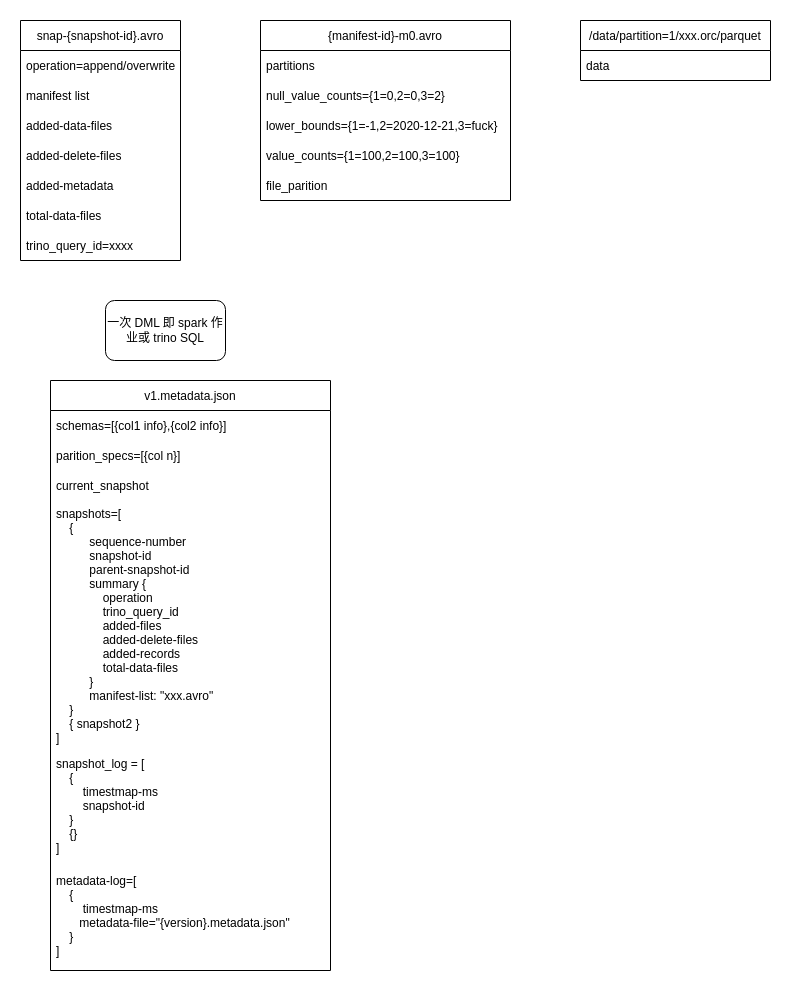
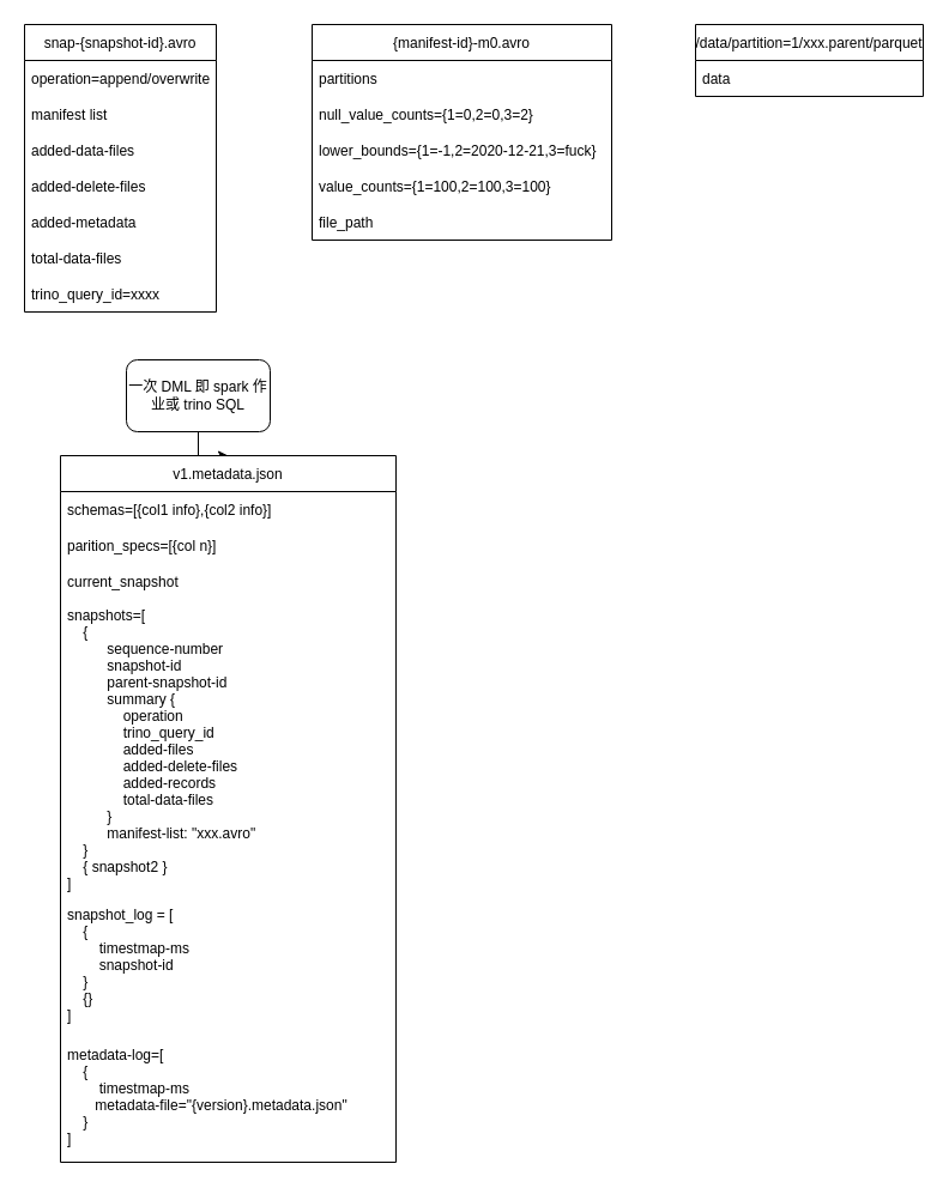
  <mxCell id="0" />
  <mxCell id="1" parent="0" />
+ <mxCell id="2" style="edgeStyle=orthogonalEdgeStyle;rounded=0;orthogonalLoop=1;jettySize=auto;html=1;entryX=0.5;entryY=0;entryDx=0;entryDy=0;" edge="1" parent="1" source="3" target="20"><mxGeometry relative="1" as="geometry" /></mxCell>
  <mxCell id="3" value="一次 DML 即 spark 作业或 trino SQL" style="rounded=1;whiteSpace=wrap;html=1;" vertex="1" parent="1"><mxGeometry x="105" y="300" width="120" height="60" as="geometry" /></mxCell>
  <mxCell id="4" value="snap-{snapshot-id}.avro" style="swimlane;fontStyle=0;childLayout=stackLayout;horizontal=1;startSize=30;horizontalStack=0;resizeParent=1;resizeParentMax=0;resizeLast=0;collapsible=1;marginBottom=0;" vertex="1" parent="1"><mxGeometry x="20" y="20" width="160" height="240" as="geometry" /></mxCell>
  <mxCell id="5" value="operation=append/overwrite" style="text;strokeColor=none;fillColor=none;align=left;verticalAlign=middle;spacingLeft=4;spacingRight=4;overflow=hidden;points=[[0,0.5],[1,0.5]];portConstraint=eastwest;rotatable=0;" vertex="1" parent="4"><mxGeometry y="30" width="160" height="30" as="geometry" /></mxCell>
  <mxCell id="6" value="manifest list" style="text;strokeColor=none;fillColor=none;align=left;verticalAlign=middle;spacingLeft=4;spacingRight=4;overflow=hidden;points=[[0,0.5],[1,0.5]];portConstraint=eastwest;rotatable=0;" vertex="1" parent="4"><mxGeometry y="60" width="160" height="30" as="geometry" /></mxCell>
  <mxCell id="7" value="added-data-files" style="text;strokeColor=none;fillColor=none;align=left;verticalAlign=middle;spacingLeft=4;spacingRight=4;overflow=hidden;points=[[0,0.5],[1,0.5]];portConstraint=eastwest;rotatable=0;" vertex="1" parent="4"><mxGeometry y="90" width="160" height="30" as="geometry" /></mxCell>
  <mxCell id="8" value="added-delete-files" style="text;strokeColor=none;fillColor=none;align=left;verticalAlign=middle;spacingLeft=4;spacingRight=4;overflow=hidden;points=[[0,0.5],[1,0.5]];portConstraint=eastwest;rotatable=0;" vertex="1" parent="4"><mxGeometry y="120" width="160" height="30" as="geometry" /></mxCell>
  <mxCell id="9" value="added-metadata" style="text;strokeColor=none;fillColor=none;align=left;verticalAlign=middle;spacingLeft=4;spacingRight=4;overflow=hidden;points=[[0,0.5],[1,0.5]];portConstraint=eastwest;rotatable=0;" vertex="1" parent="4"><mxGeometry y="150" width="160" height="30" as="geometry" /></mxCell>
  <mxCell id="10" value="total-data-files" style="text;strokeColor=none;fillColor=none;align=left;verticalAlign=middle;spacingLeft=4;spacingRight=4;overflow=hidden;points=[[0,0.5],[1,0.5]];portConstraint=eastwest;rotatable=0;" vertex="1" parent="4"><mxGeometry y="180" width="160" height="30" as="geometry" /></mxCell>
  <mxCell id="11" value="trino_query_id=xxxx" style="text;strokeColor=none;fillColor=none;align=left;verticalAlign=middle;spacingLeft=4;spacingRight=4;overflow=hidden;points=[[0,0.5],[1,0.5]];portConstraint=eastwest;rotatable=0;" vertex="1" parent="4"><mxGeometry y="210" width="160" height="30" as="geometry" /></mxCell>
  <mxCell id="12" value="{manifest-id}-m0.avro" style="swimlane;fontStyle=0;childLayout=stackLayout;horizontal=1;startSize=30;horizontalStack=0;resizeParent=1;resizeParentMax=0;resizeLast=0;collapsible=1;marginBottom=0;" vertex="1" parent="1"><mxGeometry x="260" y="20" width="250" height="180" as="geometry" /></mxCell>
  <mxCell id="13" value="partitions" style="text;strokeColor=none;fillColor=none;align=left;verticalAlign=middle;spacingLeft=4;spacingRight=4;overflow=hidden;points=[[0,0.5],[1,0.5]];portConstraint=eastwest;rotatable=0;" vertex="1" parent="12"><mxGeometry y="30" width="250" height="30" as="geometry" /></mxCell>
  <mxCell id="14" value="null_value_counts={1=0,2=0,3=2}" style="text;strokeColor=none;fillColor=none;align=left;verticalAlign=middle;spacingLeft=4;spacingRight=4;overflow=hidden;points=[[0,0.5],[1,0.5]];portConstraint=eastwest;rotatable=0;" vertex="1" parent="12"><mxGeometry y="60" width="250" height="30" as="geometry" /></mxCell>
  <mxCell id="15" value="lower_bounds={1=-1,2=2020-12-21,3=fuck}" style="text;strokeColor=none;fillColor=none;align=left;verticalAlign=middle;spacingLeft=4;spacingRight=4;overflow=hidden;points=[[0,0.5],[1,0.5]];portConstraint=eastwest;rotatable=0;" vertex="1" parent="12"><mxGeometry y="90" width="250" height="30" as="geometry" /></mxCell>
  <mxCell id="16" value="value_counts={1=100,2=100,3=100}" style="text;strokeColor=none;fillColor=none;align=left;verticalAlign=middle;spacingLeft=4;spacingRight=4;overflow=hidden;points=[[0,0.5],[1,0.5]];portConstraint=eastwest;rotatable=0;" vertex="1" parent="12"><mxGeometry y="120" width="250" height="30" as="geometry" /></mxCell>
- <mxCell id="17" value="file_parition" style="text;strokeColor=none;fillColor=none;align=left;verticalAlign=middle;spacingLeft=4;spacingRight=4;overflow=hidden;points=[[0,0.5],[1,0.5]];portConstraint=eastwest;rotatable=0;" vertex="1" parent="12"><mxGeometry y="150" width="250" height="30" as="geometry" /></mxCell>
- <mxCell id="18" value="/data/partition=1/xxx.orc/parquet" style="swimlane;fontStyle=0;childLayout=stackLayout;horizontal=1;startSize=30;horizontalStack=0;resizeParent=1;resizeParentMax=0;resizeLast=0;collapsible=1;marginBottom=0;" vertex="1" parent="1"><mxGeometry x="580" y="20" width="190" height="60" as="geometry" /></mxCell>
+ <mxCell id="17" value="file_path" style="text;strokeColor=none;fillColor=none;align=left;verticalAlign=middle;spacingLeft=4;spacingRight=4;overflow=hidden;points=[[0,0.5],[1,0.5]];portConstraint=eastwest;rotatable=0;" vertex="1" parent="12"><mxGeometry y="150" width="250" height="30" as="geometry" /></mxCell>
+ <mxCell id="18" value="/data/partition=1/xxx.parent/parquet" style="swimlane;fontStyle=0;childLayout=stackLayout;horizontal=1;startSize=30;horizontalStack=0;resizeParent=1;resizeParentMax=0;resizeLast=0;collapsible=1;marginBottom=0;" vertex="1" parent="1"><mxGeometry x="580" y="20" width="190" height="60" as="geometry" /></mxCell>
  <mxCell id="19" value="data " style="text;strokeColor=none;fillColor=none;align=left;verticalAlign=middle;spacingLeft=4;spacingRight=4;overflow=hidden;points=[[0,0.5],[1,0.5]];portConstraint=eastwest;rotatable=0;" vertex="1" parent="18"><mxGeometry y="30" width="190" height="30" as="geometry" /></mxCell>
  <mxCell id="20" value="v1.metadata.json" style="swimlane;fontStyle=0;childLayout=stackLayout;horizontal=1;startSize=30;horizontalStack=0;resizeParent=1;resizeParentMax=0;resizeLast=0;collapsible=1;marginBottom=0;" vertex="1" parent="1"><mxGeometry x="50" y="380" width="280" height="590" as="geometry" /></mxCell>
  <mxCell id="21" value="schemas=[{col1 info},{col2 info}]" style="text;strokeColor=none;fillColor=none;align=left;verticalAlign=middle;spacingLeft=4;spacingRight=4;overflow=hidden;points=[[0,0.5],[1,0.5]];portConstraint=eastwest;rotatable=0;" vertex="1" parent="20"><mxGeometry y="30" width="280" height="30" as="geometry" /></mxCell>
  <mxCell id="22" value="parition_specs=[{col n}]" style="text;strokeColor=none;fillColor=none;align=left;verticalAlign=middle;spacingLeft=4;spacingRight=4;overflow=hidden;points=[[0,0.5],[1,0.5]];portConstraint=eastwest;rotatable=0;" vertex="1" parent="20"><mxGeometry y="60" width="280" height="30" as="geometry" /></mxCell>
  <mxCell id="23" value="current_snapshot" style="text;strokeColor=none;fillColor=none;align=left;verticalAlign=middle;spacingLeft=4;spacingRight=4;overflow=hidden;points=[[0,0.5],[1,0.5]];portConstraint=eastwest;rotatable=0;" vertex="1" parent="20"><mxGeometry y="90" width="280" height="30" as="geometry" /></mxCell>
  <mxCell id="24" value="snapshots=[&#10;    {&#10;          sequence-number&#10;          snapshot-id&#10;          parent-snapshot-id&#10;          summary {&#10;              operation&#10;              trino_query_id&#10;              added-files&#10;              added-delete-files&#10;              added-records&#10;              total-data-files  &#10;          }&#10;          manifest-list: &quot;xxx.avro&quot;&#10;    }&#10;    { snapshot2 }&#10;]" style="text;strokeColor=none;fillColor=none;align=left;verticalAlign=middle;spacingLeft=4;spacingRight=4;overflow=hidden;points=[[0,0.5],[1,0.5]];portConstraint=eastwest;rotatable=0;" vertex="1" parent="20"><mxGeometry y="120" width="280" height="250" as="geometry" /></mxCell>
  <mxCell id="25" value="snapshot_log = [&#10;    {&#10;        timestmap-ms&#10;        snapshot-id&#10;    }&#10;    {}&#10;]" style="text;strokeColor=none;fillColor=none;align=left;verticalAlign=middle;spacingLeft=4;spacingRight=4;overflow=hidden;points=[[0,0.5],[1,0.5]];portConstraint=eastwest;rotatable=0;" vertex="1" parent="20"><mxGeometry y="370" width="280" height="110" as="geometry" /></mxCell>
  <mxCell id="26" value="metadata-log=[&#10;    {&#10;        timestmap-ms&#10;       metadata-file=&quot;{version}.metadata.json&quot;&#10;    }&#10;]" style="text;strokeColor=none;fillColor=none;align=left;verticalAlign=middle;spacingLeft=4;spacingRight=4;overflow=hidden;points=[[0,0.5],[1,0.5]];portConstraint=eastwest;rotatable=0;" vertex="1" parent="20"><mxGeometry y="480" width="280" height="110" as="geometry" /></mxCell>
